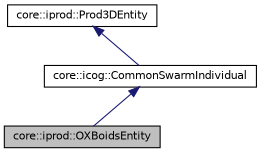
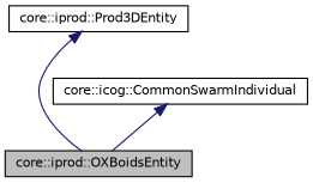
  digraph {
    node [color=black fillcolor=white fontname=Helvetica fontsize=10 shape=record style=filled]
    edge [color=midnightblue dir=back fontname=Helvetica fontsize=10 labelfontname=Helvetica labelfontsize=10 style=solid]
    n1 [fillcolor=grey75 fontcolor=black height=0.2 label="core::iprod::OXBoidsEntity" width=0.4]
    n2 [height=0.2 label="core::iprod::Prod3DEntity" width=0.4]
    n3 [height=0.2 label="core::icog::CommonSwarmIndividual" width=0.4]
-   n2 -> n3
+   n2 -> n1
    n3 -> n1
  }
